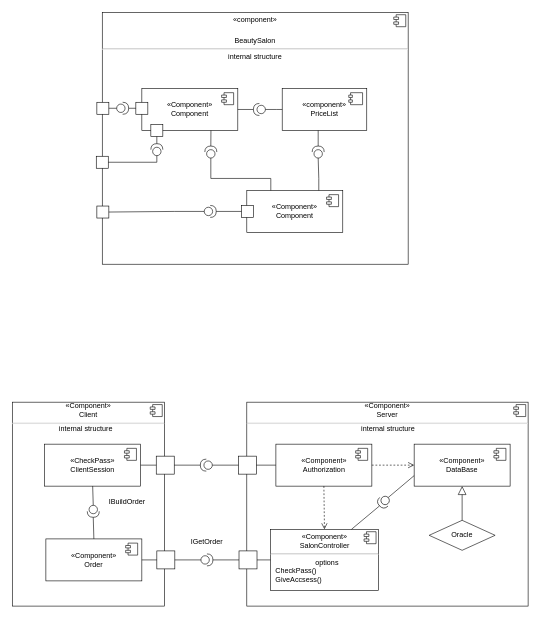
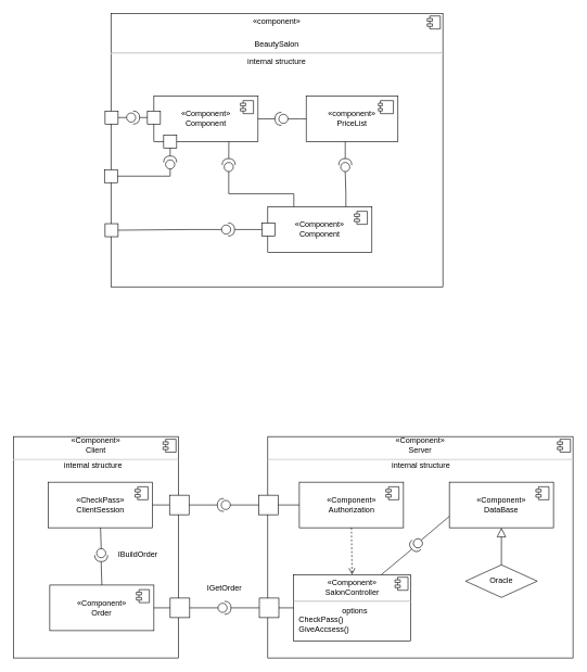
  <mxCell id="0" />
  <mxCell id="1" parent="0" />
  <mxCell id="2" value="&lt;p style=&quot;margin:0px;margin-top:6px;text-align:center;&quot;&gt;«с&lt;span style=&quot;border-color: var(--border-color);&quot;&gt;omponent&lt;/span&gt;»&lt;/p&gt;&lt;p style=&quot;margin:0px;margin-top:6px;text-align:center;&quot;&gt;&lt;br&gt;BeautySalon&lt;br&gt;&lt;/p&gt;&lt;hr&gt;&lt;p style=&quot;margin:0px;margin-left:8px;&quot;&gt;&lt;br&gt;&lt;/p&gt;" style="align=left;overflow=fill;html=1;dropTarget=0;whiteSpace=wrap;" parent="1" vertex="1"><mxGeometry x="170" y="20" width="510" height="420" as="geometry" /></mxCell>
  <mxCell id="3" value="" style="shape=component;jettyWidth=8;jettyHeight=4;" parent="2" vertex="1"><mxGeometry x="1" width="20" height="20" relative="1" as="geometry"><mxPoint x="-24" y="4" as="offset" /></mxGeometry></mxCell>
  <mxCell id="4" value="«c&lt;span style=&quot;border-color: var(--border-color);&quot;&gt;omponent&lt;/span&gt;»&lt;br&gt;PriceList" style="html=1;dropTarget=0;whiteSpace=wrap;" parent="1" vertex="1"><mxGeometry x="470" y="147" width="141" height="70" as="geometry" /></mxCell>
  <mxCell id="5" value="" style="shape=module;jettyWidth=6;jettyHeight=4;" parent="4" vertex="1"><mxGeometry x="1" width="23" height="20" relative="1" as="geometry"><mxPoint x="-30" y="7" as="offset" /></mxGeometry></mxCell>
  <mxCell id="6" value="«&lt;span style=&quot;border-color: var(--border-color);&quot;&gt;Component&lt;/span&gt;»&lt;br&gt;Component" style="html=1;dropTarget=0;whiteSpace=wrap;" parent="1" vertex="1"><mxGeometry x="236" y="147" width="160" height="70" as="geometry" /></mxCell>
  <mxCell id="7" value="" style="shape=module;jettyWidth=8;jettyHeight=4;" parent="6" vertex="1"><mxGeometry x="1" width="20" height="20" relative="1" as="geometry"><mxPoint x="-27" y="7" as="offset" /></mxGeometry></mxCell>
  <mxCell id="8" value="«&lt;span style=&quot;border-color: var(--border-color);&quot;&gt;Component&lt;/span&gt;»&lt;br&gt;Component" style="html=1;dropTarget=0;whiteSpace=wrap;" parent="1" vertex="1"><mxGeometry x="411" y="317" width="160" height="70" as="geometry" /></mxCell>
  <mxCell id="9" value="" style="shape=module;jettyWidth=8;jettyHeight=4;" parent="8" vertex="1"><mxGeometry x="1" width="20" height="20" relative="1" as="geometry"><mxPoint x="-27" y="7" as="offset" /></mxGeometry></mxCell>
  <mxCell id="10" value="" style="shape=providedRequiredInterface;html=1;verticalLabelPosition=bottom;sketch=0;rotation=-90;" parent="1" vertex="1"><mxGeometry x="341" y="243" width="20" height="20" as="geometry" /></mxCell>
  <mxCell id="11" value="" style="endArrow=none;html=1;rounded=0;exitX=1;exitY=0.5;exitDx=0;exitDy=0;exitPerimeter=0;entryX=0.72;entryY=1.001;entryDx=0;entryDy=0;entryPerimeter=0;" parent="1" source="10" target="6" edge="1"><mxGeometry width="50" height="50" relative="1" as="geometry"><mxPoint x="401" y="267" as="sourcePoint" /><mxPoint x="351" y="220" as="targetPoint" /></mxGeometry></mxCell>
  <mxCell id="12" value="" style="endArrow=none;html=1;rounded=0;exitX=0;exitY=0.5;exitDx=0;exitDy=0;exitPerimeter=0;entryX=0.25;entryY=0;entryDx=0;entryDy=0;" parent="1" source="10" target="8" edge="1"><mxGeometry width="50" height="50" relative="1" as="geometry"><mxPoint x="348.89" y="307" as="sourcePoint" /><mxPoint x="390.995" y="407" as="targetPoint" /><Array as="points"><mxPoint x="351" y="297" /><mxPoint x="451" y="297" /></Array></mxGeometry></mxCell>
  <mxCell id="13" value="" style="shape=providedRequiredInterface;html=1;verticalLabelPosition=bottom;sketch=0;rotation=-90;" parent="1" vertex="1"><mxGeometry x="520" y="243" width="20" height="20" as="geometry" /></mxCell>
  <mxCell id="14" value="" style="endArrow=none;html=1;rounded=0;exitX=1;exitY=0.5;exitDx=0;exitDy=0;exitPerimeter=0;" parent="1" source="13" edge="1"><mxGeometry width="50" height="50" relative="1" as="geometry"><mxPoint x="571" y="272" as="sourcePoint" /><mxPoint x="530" y="217" as="targetPoint" /></mxGeometry></mxCell>
  <mxCell id="15" value="" style="endArrow=none;html=1;rounded=0;exitX=0;exitY=0.5;exitDx=0;exitDy=0;exitPerimeter=0;entryX=0.75;entryY=0;entryDx=0;entryDy=0;" parent="1" source="13" target="8" edge="1"><mxGeometry width="50" height="50" relative="1" as="geometry"><mxPoint x="518.89" y="312" as="sourcePoint" /><mxPoint x="621" y="322" as="targetPoint" /><Array as="points"><mxPoint x="531" y="297" /></Array></mxGeometry></mxCell>
  <mxCell id="16" value="" style="shape=providedRequiredInterface;html=1;verticalLabelPosition=bottom;sketch=0;rotation=-180;" parent="1" vertex="1"><mxGeometry x="422" y="172" width="20" height="20" as="geometry" /></mxCell>
  <mxCell id="17" value="" style="endArrow=none;html=1;rounded=0;exitX=1;exitY=0.5;exitDx=0;exitDy=0;exitPerimeter=0;entryX=1;entryY=0.5;entryDx=0;entryDy=0;" parent="1" source="16" target="6" edge="1"><mxGeometry width="50" height="50" relative="1" as="geometry"><mxPoint x="496" y="267" as="sourcePoint" /><mxPoint x="476" y="172" as="targetPoint" /></mxGeometry></mxCell>
  <mxCell id="18" value="" style="endArrow=none;html=1;rounded=0;exitX=0;exitY=0.5;exitDx=0;exitDy=0;exitPerimeter=0;entryX=0;entryY=0.5;entryDx=0;entryDy=0;" parent="1" source="16" target="4" edge="1"><mxGeometry width="50" height="50" relative="1" as="geometry"><mxPoint x="443.89" y="307" as="sourcePoint" /><mxPoint x="546" y="317" as="targetPoint" /><Array as="points"><mxPoint x="461" y="182" /></Array></mxGeometry></mxCell>
  <mxCell id="19" value="" style="rounded=0;whiteSpace=wrap;html=1;" parent="1" vertex="1"><mxGeometry x="251" y="207" width="20" height="20" as="geometry" /></mxCell>
  <mxCell id="20" value="internal structure" style="text;html=1;strokeColor=none;fillColor=none;align=center;verticalAlign=middle;whiteSpace=wrap;rounded=0;" parent="1" vertex="1"><mxGeometry x="370" y="80" width="110" height="30" as="geometry" /></mxCell>
  <mxCell id="21" value="" style="rounded=0;whiteSpace=wrap;html=1;" parent="1" vertex="1"><mxGeometry x="160" y="260" width="20" height="20" as="geometry" /></mxCell>
  <mxCell id="22" value="" style="shape=providedRequiredInterface;html=1;verticalLabelPosition=bottom;sketch=0;rotation=-90;" parent="1" vertex="1"><mxGeometry x="251" y="239" width="20" height="20" as="geometry" /></mxCell>
  <mxCell id="23" value="" style="endArrow=none;html=1;rounded=0;exitX=1;exitY=0.5;exitDx=0;exitDy=0;exitPerimeter=0;entryX=0.5;entryY=1;entryDx=0;entryDy=0;" parent="1" source="22" target="19" edge="1"><mxGeometry width="50" height="50" relative="1" as="geometry"><mxPoint x="411" y="277" as="sourcePoint" /><mxPoint x="361" y="227" as="targetPoint" /></mxGeometry></mxCell>
  <mxCell id="24" value="" style="endArrow=none;html=1;rounded=0;exitX=0;exitY=0.5;exitDx=0;exitDy=0;exitPerimeter=0;entryX=1;entryY=0.5;entryDx=0;entryDy=0;" parent="1" source="22" target="21" edge="1"><mxGeometry width="50" height="50" relative="1" as="geometry"><mxPoint x="358.89" y="317" as="sourcePoint" /><mxPoint x="461" y="327" as="targetPoint" /><Array as="points"><mxPoint x="261" y="270" /></Array></mxGeometry></mxCell>
  <mxCell id="25" value="" style="rounded=0;whiteSpace=wrap;html=1;rotation=90;" parent="1" vertex="1"><mxGeometry x="226" y="170" width="20" height="20" as="geometry" /></mxCell>
  <mxCell id="26" value="" style="rounded=0;whiteSpace=wrap;html=1;" parent="1" vertex="1"><mxGeometry x="161" y="170" width="20" height="20" as="geometry" /></mxCell>
  <mxCell id="27" value="" style="shape=providedRequiredInterface;html=1;verticalLabelPosition=bottom;sketch=0;rotation=0;" parent="1" vertex="1"><mxGeometry x="194" y="170" width="20" height="20" as="geometry" /></mxCell>
  <mxCell id="28" value="" style="endArrow=none;html=1;rounded=0;exitX=1;exitY=0.5;exitDx=0;exitDy=0;exitPerimeter=0;entryX=0.5;entryY=1;entryDx=0;entryDy=0;" parent="1" source="27" target="25" edge="1"><mxGeometry width="50" height="50" relative="1" as="geometry"><mxPoint x="412" y="187" as="sourcePoint" /><mxPoint x="362" y="137" as="targetPoint" /></mxGeometry></mxCell>
  <mxCell id="29" value="" style="endArrow=none;html=1;rounded=0;exitX=0;exitY=0.5;exitDx=0;exitDy=0;exitPerimeter=0;entryX=1;entryY=0.5;entryDx=0;entryDy=0;" parent="1" source="27" target="26" edge="1"><mxGeometry width="50" height="50" relative="1" as="geometry"><mxPoint x="359.89" y="227" as="sourcePoint" /><mxPoint x="462" y="237" as="targetPoint" /><Array as="points" /></mxGeometry></mxCell>
  <mxCell id="30" value="" style="rounded=0;whiteSpace=wrap;html=1;rotation=90;" parent="1" vertex="1"><mxGeometry x="402" y="342" width="20" height="20" as="geometry" /></mxCell>
  <mxCell id="31" value="" style="rounded=0;whiteSpace=wrap;html=1;" parent="1" vertex="1"><mxGeometry x="161" y="343" width="20" height="20" as="geometry" /></mxCell>
  <mxCell id="32" value="" style="shape=providedRequiredInterface;html=1;verticalLabelPosition=bottom;sketch=0;rotation=0;" parent="1" vertex="1"><mxGeometry x="340" y="342" width="20" height="20" as="geometry" /></mxCell>
  <mxCell id="33" value="" style="endArrow=none;html=1;rounded=0;exitX=1;exitY=0.5;exitDx=0;exitDy=0;exitPerimeter=0;entryX=0.5;entryY=1;entryDx=0;entryDy=0;" parent="1" source="32" target="30" edge="1"><mxGeometry width="50" height="50" relative="1" as="geometry"><mxPoint x="431" y="297" as="sourcePoint" /><mxPoint x="381" y="247" as="targetPoint" /></mxGeometry></mxCell>
  <mxCell id="34" value="" style="endArrow=none;html=1;rounded=0;exitX=0;exitY=0.5;exitDx=0;exitDy=0;exitPerimeter=0;entryX=1;entryY=0.5;entryDx=0;entryDy=0;" parent="1" source="32" target="31" edge="1"><mxGeometry width="50" height="50" relative="1" as="geometry"><mxPoint x="378.89" y="337" as="sourcePoint" /><mxPoint x="481" y="347" as="targetPoint" /><Array as="points"><mxPoint x="290" y="352" /></Array></mxGeometry></mxCell>
  <mxCell id="35" value="&lt;div style=&quot;text-align: center;&quot;&gt;&lt;span style=&quot;background-color: initial;&quot;&gt;«Component»&lt;/span&gt;&lt;/div&gt;&lt;span style=&quot;border-color: var(--border-color);&quot;&gt;&lt;div style=&quot;text-align: center;&quot;&gt;&lt;span style=&quot;background-color: initial; border-color: var(--border-color);&quot;&gt;Client&lt;/span&gt;&lt;/div&gt;&lt;/span&gt;&lt;hr&gt;&lt;p style=&quot;margin:0px;margin-left:8px;&quot;&gt;&lt;br&gt;&lt;/p&gt;" style="align=left;overflow=fill;html=1;dropTarget=0;whiteSpace=wrap;" vertex="1" parent="1"><mxGeometry x="20" y="670" width="254" height="340" as="geometry" /></mxCell>
  <mxCell id="36" value="" style="shape=component;jettyWidth=8;jettyHeight=4;" vertex="1" parent="35"><mxGeometry x="1" width="20" height="20" relative="1" as="geometry"><mxPoint x="-24" y="4" as="offset" /></mxGeometry></mxCell>
  <mxCell id="37" value="«CheckPass»&lt;br&gt;ClientSession" style="html=1;dropTarget=0;whiteSpace=wrap;" vertex="1" parent="1"><mxGeometry x="74" y="740" width="160" height="70" as="geometry" /></mxCell>
  <mxCell id="38" value="" style="shape=module;jettyWidth=8;jettyHeight=4;" vertex="1" parent="37"><mxGeometry x="1" width="20" height="20" relative="1" as="geometry"><mxPoint x="-27" y="7" as="offset" /></mxGeometry></mxCell>
  <mxCell id="39" value="&lt;div style=&quot;text-align: center;&quot;&gt;&lt;span style=&quot;background-color: initial;&quot;&gt;«Component»&lt;/span&gt;&lt;/div&gt;&lt;span style=&quot;border-color: var(--border-color);&quot;&gt;&lt;div style=&quot;text-align: center;&quot;&gt;&lt;span style=&quot;background-color: initial; border-color: var(--border-color);&quot;&gt;Server&lt;/span&gt;&lt;/div&gt;&lt;/span&gt;&lt;hr&gt;&lt;p style=&quot;margin:0px;margin-left:8px;&quot;&gt;&lt;br&gt;&lt;/p&gt;" style="align=left;overflow=fill;html=1;dropTarget=0;whiteSpace=wrap;" vertex="1" parent="1"><mxGeometry x="411" y="670" width="469" height="340" as="geometry" /></mxCell>
  <mxCell id="40" value="" style="shape=component;jettyWidth=8;jettyHeight=4;" vertex="1" parent="39"><mxGeometry x="1" width="20" height="20" relative="1" as="geometry"><mxPoint x="-24" y="4" as="offset" /></mxGeometry></mxCell>
  <mxCell id="41" value="" style="rounded=0;whiteSpace=wrap;html=1;" vertex="1" parent="1"><mxGeometry x="260" y="760" width="30" height="30" as="geometry" /></mxCell>
  <mxCell id="42" value="" style="rounded=0;whiteSpace=wrap;html=1;" vertex="1" parent="1"><mxGeometry x="397" y="760" width="30" height="30" as="geometry" /></mxCell>
  <mxCell id="43" value="" style="shape=providedRequiredInterface;html=1;verticalLabelPosition=bottom;sketch=0;rotation=-180;" vertex="1" parent="1"><mxGeometry x="333.5" y="765" width="20" height="20" as="geometry" /></mxCell>
  <mxCell id="44" value="" style="endArrow=none;html=1;rounded=0;exitX=0;exitY=0.5;exitDx=0;exitDy=0;exitPerimeter=0;entryX=0;entryY=0.5;entryDx=0;entryDy=0;" edge="1" parent="1" source="43" target="42"><mxGeometry width="50" height="50" relative="1" as="geometry"><mxPoint x="390" y="810" as="sourcePoint" /><mxPoint x="440" y="760" as="targetPoint" /></mxGeometry></mxCell>
  <mxCell id="45" value="" style="endArrow=none;html=1;rounded=0;exitX=1;exitY=0.5;exitDx=0;exitDy=0;entryX=1;entryY=0.5;entryDx=0;entryDy=0;entryPerimeter=0;" edge="1" parent="1" source="41" target="43"><mxGeometry width="50" height="50" relative="1" as="geometry"><mxPoint x="364" y="785" as="sourcePoint" /><mxPoint x="330" y="780" as="targetPoint" /></mxGeometry></mxCell>
  <mxCell id="46" value="" style="endArrow=none;html=1;rounded=0;exitX=1;exitY=0.5;exitDx=0;exitDy=0;entryX=0;entryY=0.5;entryDx=0;entryDy=0;" edge="1" parent="1" source="37" target="41"><mxGeometry width="50" height="50" relative="1" as="geometry"><mxPoint x="300" y="785" as="sourcePoint" /><mxPoint x="344" y="785" as="targetPoint" /></mxGeometry></mxCell>
  <mxCell id="47" value="" style="endArrow=none;html=1;rounded=0;exitX=1;exitY=0.5;exitDx=0;exitDy=0;entryX=0;entryY=0.5;entryDx=0;entryDy=0;" edge="1" parent="1" source="42" target="48"><mxGeometry width="50" height="50" relative="1" as="geometry"><mxPoint x="310" y="795" as="sourcePoint" /><mxPoint x="354" y="795" as="targetPoint" /></mxGeometry></mxCell>
  <mxCell id="48" value="«Component»&lt;br&gt;Authorization" style="html=1;dropTarget=0;whiteSpace=wrap;" vertex="1" parent="1"><mxGeometry x="459.5" y="740" width="160" height="70" as="geometry" /></mxCell>
  <mxCell id="49" value="" style="shape=module;jettyWidth=8;jettyHeight=4;" vertex="1" parent="48"><mxGeometry x="1" width="20" height="20" relative="1" as="geometry"><mxPoint x="-27" y="7" as="offset" /></mxGeometry></mxCell>
  <mxCell id="50" value="«Component»&lt;br&gt;Order" style="html=1;dropTarget=0;whiteSpace=wrap;" vertex="1" parent="1"><mxGeometry x="76" y="898" width="160" height="70" as="geometry" /></mxCell>
  <mxCell id="51" value="" style="shape=module;jettyWidth=8;jettyHeight=4;" vertex="1" parent="50"><mxGeometry x="1" width="20" height="20" relative="1" as="geometry"><mxPoint x="-27" y="7" as="offset" /></mxGeometry></mxCell>
  <mxCell id="52" value="" style="shape=providedRequiredInterface;html=1;verticalLabelPosition=bottom;sketch=0;rotation=90;" vertex="1" parent="1"><mxGeometry x="145" y="842" width="20" height="20" as="geometry" /></mxCell>
- <mxCell id="53" value="IBuildOrder" style="text;html=1;align=center;verticalAlign=middle;resizable=0;points=[];autosize=1;strokeColor=none;fillColor=none;" vertex="1" parent="1"><mxGeometry x="171" y="822" width="80" height="30" as="geometry" /></mxCell>
+ <mxCell id="53" value="IBuildOrder" style="text;html=1;align=center;verticalAlign=middle;resizable=0;points=[];autosize=1;strokeColor=none;fillColor=none;" vertex="1" parent="1"><mxGeometry x="171" y="837" width="80" height="30" as="geometry" /></mxCell>
  <mxCell id="54" value="" style="endArrow=none;html=1;rounded=0;entryX=0;entryY=0.5;entryDx=0;entryDy=0;entryPerimeter=0;exitX=0.5;exitY=1;exitDx=0;exitDy=0;" edge="1" parent="1" source="37" target="52"><mxGeometry width="50" height="50" relative="1" as="geometry"><mxPoint x="300" y="785" as="sourcePoint" /><mxPoint x="344" y="785" as="targetPoint" /></mxGeometry></mxCell>
  <mxCell id="55" value="" style="endArrow=none;html=1;rounded=0;exitX=1;exitY=0.5;exitDx=0;exitDy=0;entryX=0.5;entryY=0;entryDx=0;entryDy=0;exitPerimeter=0;" edge="1" parent="1" source="52" target="50"><mxGeometry width="50" height="50" relative="1" as="geometry"><mxPoint x="310" y="795" as="sourcePoint" /><mxPoint x="354" y="795" as="targetPoint" /></mxGeometry></mxCell>
  <mxCell id="56" value="&lt;p style=&quot;margin:0px;margin-top:6px;text-align:center;&quot;&gt;&lt;/p&gt;&lt;div style=&quot;text-align: center;&quot;&gt;&lt;span style=&quot;background-color: initial;&quot;&gt;«Component»&lt;/span&gt;&lt;/div&gt;&lt;span style=&quot;&quot;&gt;&lt;div style=&quot;text-align: center;&quot;&gt;&lt;span style=&quot;background-color: initial;&quot;&gt;SalonController&lt;/span&gt;&lt;/div&gt;&lt;/span&gt;&lt;hr&gt;&lt;p style=&quot;text-align: center; margin: 0px 0px 0px 8px;&quot;&gt;options&lt;/p&gt;&lt;p style=&quot;margin: 0px 0px 0px 8px;&quot;&gt;CheckPass()&lt;/p&gt;&lt;p style=&quot;margin: 0px 0px 0px 8px;&quot;&gt;GiveAccsess()&lt;/p&gt;" style="align=left;overflow=fill;html=1;dropTarget=0;whiteSpace=wrap;" vertex="1" parent="1"><mxGeometry x="450.5" y="882" width="180" height="102" as="geometry" /></mxCell>
  <mxCell id="57" value="" style="shape=component;jettyWidth=8;jettyHeight=4;" vertex="1" parent="56"><mxGeometry x="1" width="20" height="20" relative="1" as="geometry"><mxPoint x="-24" y="4" as="offset" /></mxGeometry></mxCell>
  <mxCell id="58" value="" style="rounded=0;whiteSpace=wrap;html=1;" vertex="1" parent="1"><mxGeometry x="261" y="918" width="30" height="30" as="geometry" /></mxCell>
  <mxCell id="59" value="" style="rounded=0;whiteSpace=wrap;html=1;" vertex="1" parent="1"><mxGeometry x="398" y="918" width="30" height="30" as="geometry" /></mxCell>
  <mxCell id="60" value="" style="shape=providedRequiredInterface;html=1;verticalLabelPosition=bottom;sketch=0;rotation=0;" vertex="1" parent="1"><mxGeometry x="334.5" y="923" width="20" height="20" as="geometry" /></mxCell>
  <mxCell id="61" value="" style="endArrow=none;html=1;rounded=0;entryX=0;entryY=0.5;entryDx=0;entryDy=0;exitX=1;exitY=0.5;exitDx=0;exitDy=0;exitPerimeter=0;" edge="1" parent="1" source="60" target="59"><mxGeometry width="50" height="50" relative="1" as="geometry"><mxPoint x="380" y="1010" as="sourcePoint" /><mxPoint x="441" y="918" as="targetPoint" /></mxGeometry></mxCell>
  <mxCell id="62" value="" style="endArrow=none;html=1;rounded=0;exitX=1;exitY=0.5;exitDx=0;exitDy=0;entryX=0;entryY=0.5;entryDx=0;entryDy=0;entryPerimeter=0;" edge="1" parent="1" source="58" target="60"><mxGeometry width="50" height="50" relative="1" as="geometry"><mxPoint x="365" y="943" as="sourcePoint" /><mxPoint x="310" y="1000" as="targetPoint" /></mxGeometry></mxCell>
  <mxCell id="63" value="" style="endArrow=none;html=1;rounded=0;exitX=1;exitY=0.5;exitDx=0;exitDy=0;entryX=0;entryY=0.5;entryDx=0;entryDy=0;" edge="1" parent="1" source="50" target="58"><mxGeometry width="50" height="50" relative="1" as="geometry"><mxPoint x="365" y="943" as="sourcePoint" /><mxPoint x="408" y="943" as="targetPoint" /></mxGeometry></mxCell>
  <mxCell id="64" value="" style="endArrow=none;html=1;rounded=0;exitX=1;exitY=0.5;exitDx=0;exitDy=0;entryX=0;entryY=0.5;entryDx=0;entryDy=0;" edge="1" parent="1" source="59" target="56"><mxGeometry width="50" height="50" relative="1" as="geometry"><mxPoint x="375" y="953" as="sourcePoint" /><mxPoint x="418" y="953" as="targetPoint" /></mxGeometry></mxCell>
  <mxCell id="65" value="" style="html=1;verticalAlign=bottom;endArrow=open;dashed=1;endSize=8;curved=0;rounded=0;entryX=0.5;entryY=0;entryDx=0;entryDy=0;exitX=0.5;exitY=1;exitDx=0;exitDy=0;" edge="1" parent="1" source="48" target="56"><mxGeometry relative="1" as="geometry"><mxPoint x="450" y="780" as="sourcePoint" /><mxPoint x="370" y="780" as="targetPoint" /></mxGeometry></mxCell>
  <mxCell id="66" value="«Component»&lt;br&gt;DataBase" style="html=1;dropTarget=0;whiteSpace=wrap;" vertex="1" parent="1"><mxGeometry x="690" y="740" width="160" height="70" as="geometry" /></mxCell>
  <mxCell id="67" value="" style="shape=module;jettyWidth=8;jettyHeight=4;" vertex="1" parent="66"><mxGeometry x="1" width="20" height="20" relative="1" as="geometry"><mxPoint x="-27" y="7" as="offset" /></mxGeometry></mxCell>
- <mxCell id="68" value="" style="html=1;verticalAlign=bottom;endArrow=open;dashed=1;endSize=8;curved=0;rounded=0;entryX=0;entryY=0.5;entryDx=0;entryDy=0;exitX=1;exitY=0.5;exitDx=0;exitDy=0;" edge="1" parent="1" source="48" target="66"><mxGeometry relative="1" as="geometry"><mxPoint x="550" y="820" as="sourcePoint" /><mxPoint x="551" y="898" as="targetPoint" /></mxGeometry></mxCell>
  <mxCell id="69" value="" style="shape=providedRequiredInterface;html=1;verticalLabelPosition=bottom;sketch=0;rotation=-224;" vertex="1" parent="1"><mxGeometry x="629.5" y="826" width="20" height="20" as="geometry" /></mxCell>
  <mxCell id="70" value="" style="endArrow=none;html=1;rounded=0;exitX=0;exitY=0.5;exitDx=0;exitDy=0;exitPerimeter=0;entryX=0;entryY=0.75;entryDx=0;entryDy=0;" edge="1" parent="1" source="69" target="66"><mxGeometry width="50" height="50" relative="1" as="geometry"><mxPoint x="683" y="879" as="sourcePoint" /><mxPoint x="690" y="844" as="targetPoint" /></mxGeometry></mxCell>
  <mxCell id="71" value="" style="endArrow=none;html=1;rounded=0;exitX=0.75;exitY=0;exitDx=0;exitDy=0;entryX=1;entryY=0.5;entryDx=0;entryDy=0;entryPerimeter=0;" edge="1" parent="1" target="69" source="56"><mxGeometry width="50" height="50" relative="1" as="geometry"><mxPoint x="583" y="844" as="sourcePoint" /><mxPoint x="623" y="849" as="targetPoint" /></mxGeometry></mxCell>
  <mxCell id="72" value="Oracle" style="rhombus;html=1;whiteSpace=wrap;" vertex="1" parent="1"><mxGeometry x="715" y="867" width="110" height="50" as="geometry" /></mxCell>
  <mxCell id="73" value="" style="endArrow=block;dashed=0;endFill=0;endSize=12;html=1;rounded=0;exitX=0.5;exitY=0;exitDx=0;exitDy=0;entryX=0.5;entryY=1;entryDx=0;entryDy=0;" edge="1" parent="1" source="72" target="66"><mxGeometry width="160" relative="1" as="geometry"><mxPoint x="330" y="780" as="sourcePoint" /><mxPoint x="490" y="780" as="targetPoint" /></mxGeometry></mxCell>
  <mxCell id="74" value="IGetOrder" style="text;html=1;align=center;verticalAlign=middle;resizable=0;points=[];autosize=1;strokeColor=none;fillColor=none;" vertex="1" parent="1"><mxGeometry x="303.5" y="888" width="80" height="30" as="geometry" /></mxCell>
  <mxCell id="75" value="&lt;span style=&quot;color: rgb(0, 0, 0); font-family: Helvetica; font-size: 12px; font-style: normal; font-variant-ligatures: normal; font-variant-caps: normal; font-weight: 400; letter-spacing: normal; orphans: 2; text-align: center; text-indent: 0px; text-transform: none; widows: 2; word-spacing: 0px; -webkit-text-stroke-width: 0px; background-color: rgb(251, 251, 251); text-decoration-thickness: initial; text-decoration-style: initial; text-decoration-color: initial; float: none; display: inline !important;&quot;&gt;internal structure&lt;/span&gt;" style="text;whiteSpace=wrap;html=1;" vertex="1" parent="1"><mxGeometry x="600" y="700" width="120" height="40" as="geometry" /></mxCell>
  <mxCell id="76" value="&lt;span style=&quot;color: rgb(0, 0, 0); font-family: Helvetica; font-size: 12px; font-style: normal; font-variant-ligatures: normal; font-variant-caps: normal; font-weight: 400; letter-spacing: normal; orphans: 2; text-align: center; text-indent: 0px; text-transform: none; widows: 2; word-spacing: 0px; -webkit-text-stroke-width: 0px; background-color: rgb(251, 251, 251); text-decoration-thickness: initial; text-decoration-style: initial; text-decoration-color: initial; float: none; display: inline !important;&quot;&gt;internal structure&lt;/span&gt;" style="text;whiteSpace=wrap;html=1;" vertex="1" parent="1"><mxGeometry x="96" y="700" width="120" height="40" as="geometry" /></mxCell>
